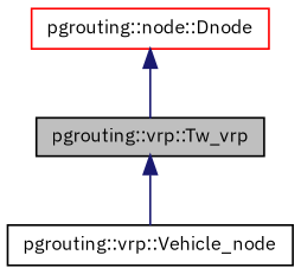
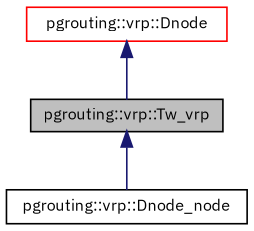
  digraph {
    fontname="IBM Plex Sans"
    node [color=black fillcolor=white fontname="IBM Plex Sans" fontsize=10 shape=record style=filled]
    edge [color=midnightblue dir=back fontname="IBM Plex Sans" fontsize=10 labelfontname=Helvetica labelfontsize=10 style=solid]
    n1 [fillcolor=grey75 fontcolor=black height=0.2 label="pgrouting::vrp::Tw_vrp" width=0.4]
-   n2 [height=0.2 label="pgrouting::vrp::Vehicle_node" width=0.4]
-   n3 [color=red height=0.2 label="pgrouting::node::Dnode" width=0.4]
+   n2 [height=0.2 label="pgrouting::vrp::Dnode_node" width=0.4]
+   n3 [color=red height=0.2 label="pgrouting::vrp::Dnode" width=0.4]
    n1 -> n2
    n3 -> n1
  }
